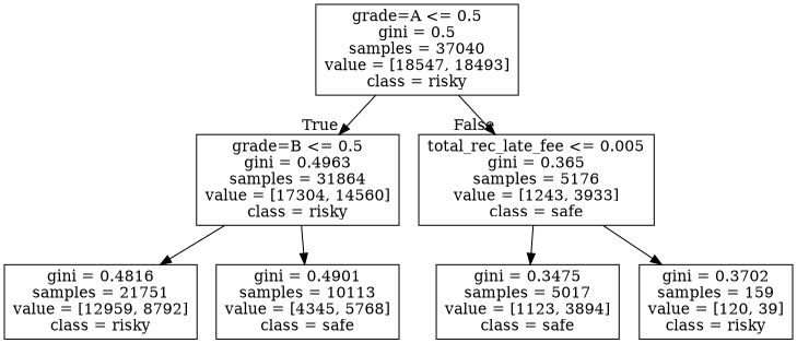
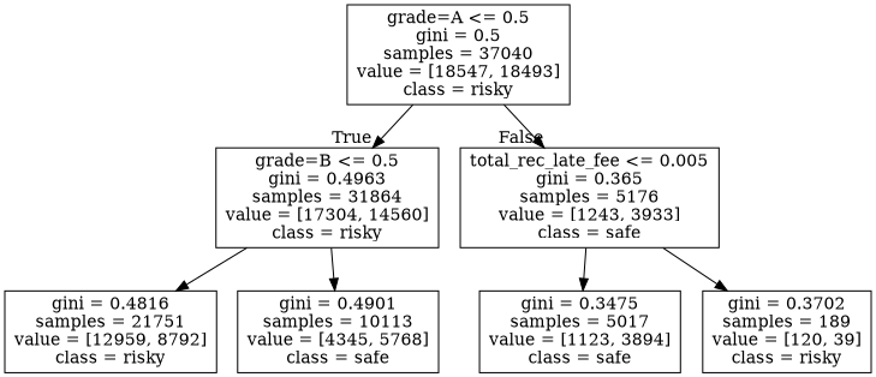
  digraph {
    node [shape=box]
    n1 [label="grade=A <= 0.5\ngini = 0.5\nsamples = 37040\nvalue = [18547, 18493]\nclass = risky"]
    n2 [label="grade=B <= 0.5\ngini = 0.4963\nsamples = 31864\nvalue = [17304, 14560]\nclass = risky"]
    n3 [label="total_rec_late_fee <= 0.005\ngini = 0.365\nsamples = 5176\nvalue = [1243, 3933]\nclass = safe"]
    n4 [label="gini = 0.4816\nsamples = 21751\nvalue = [12959, 8792]\nclass = risky"]
    n5 [label="gini = 0.4901\nsamples = 10113\nvalue = [4345, 5768]\nclass = safe"]
    n6 [label="gini = 0.3475\nsamples = 5017\nvalue = [1123, 3894]\nclass = safe"]
-   n7 [label="gini = 0.3702\nsamples = 159\nvalue = [120, 39]\nclass = risky"]
+   n7 [label="gini = 0.3702\nsamples = 189\nvalue = [120, 39]\nclass = risky"]
    n1 -> n2 [headlabel=True labelangle=45 labeldistance=2.5]
    n1 -> n3 [headlabel=False labelangle=-45 labeldistance=2.5]
    n2 -> n4
    n2 -> n5
    n3 -> n6
    n3 -> n7
  }
